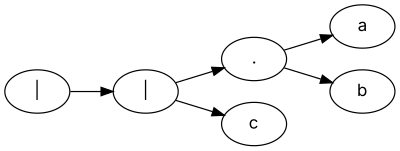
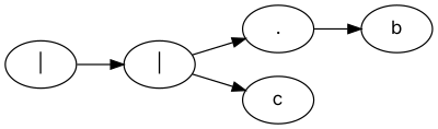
  digraph {
    fontname=Inter
    rankdir=LR
    node [fontname=Inter]
    edge [fontname=Inter]
    n1 [label="|"]
    n2 [label="|"]
    n3 [label="."]
    n4 [label=c]
-   n5 [label=a]
    n6 [label=b]
    n1 -> n2
    n2 -> n3
    n2 -> n4
-   n3 -> n5
    n3 -> n6
  }
